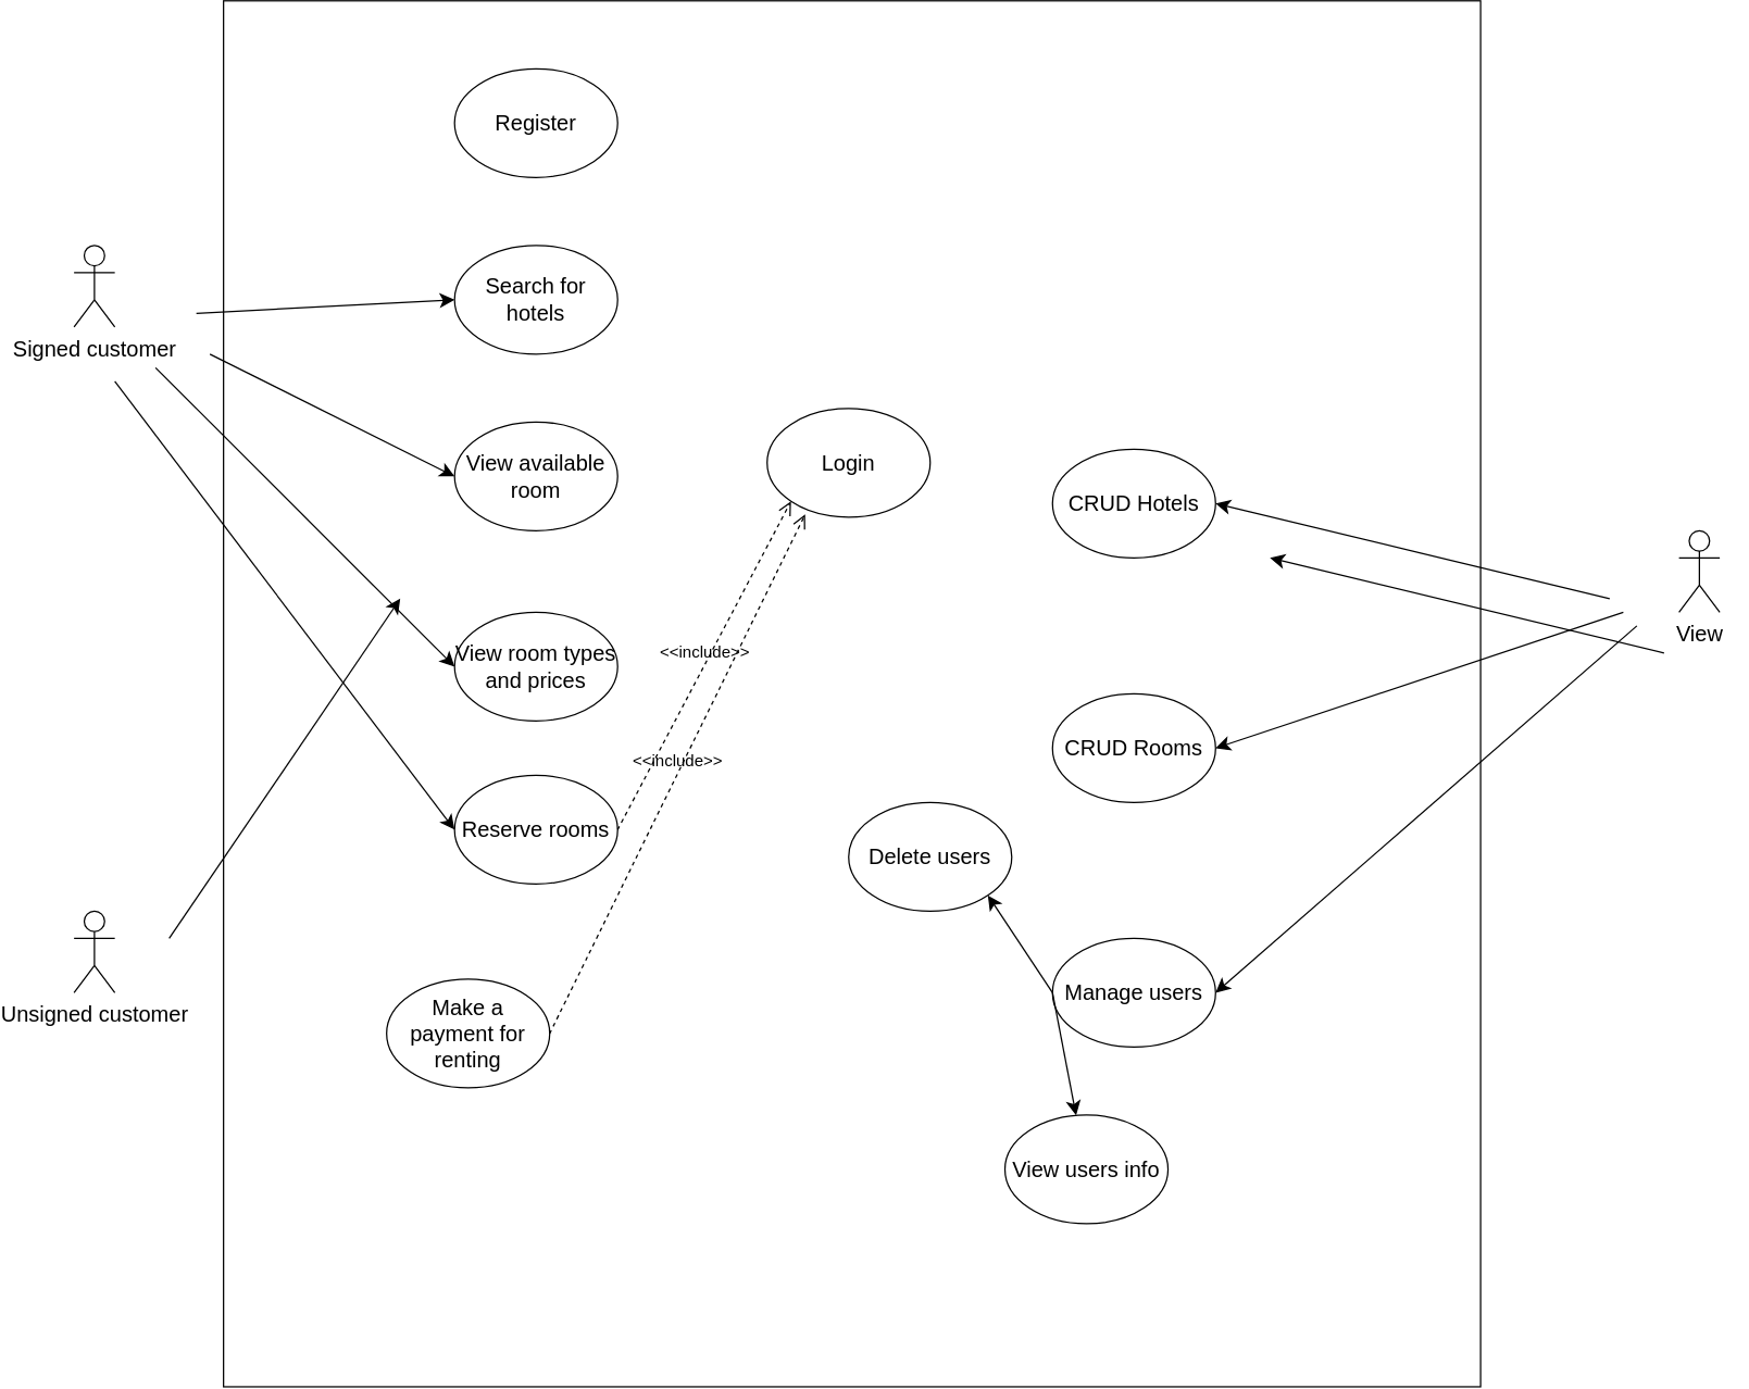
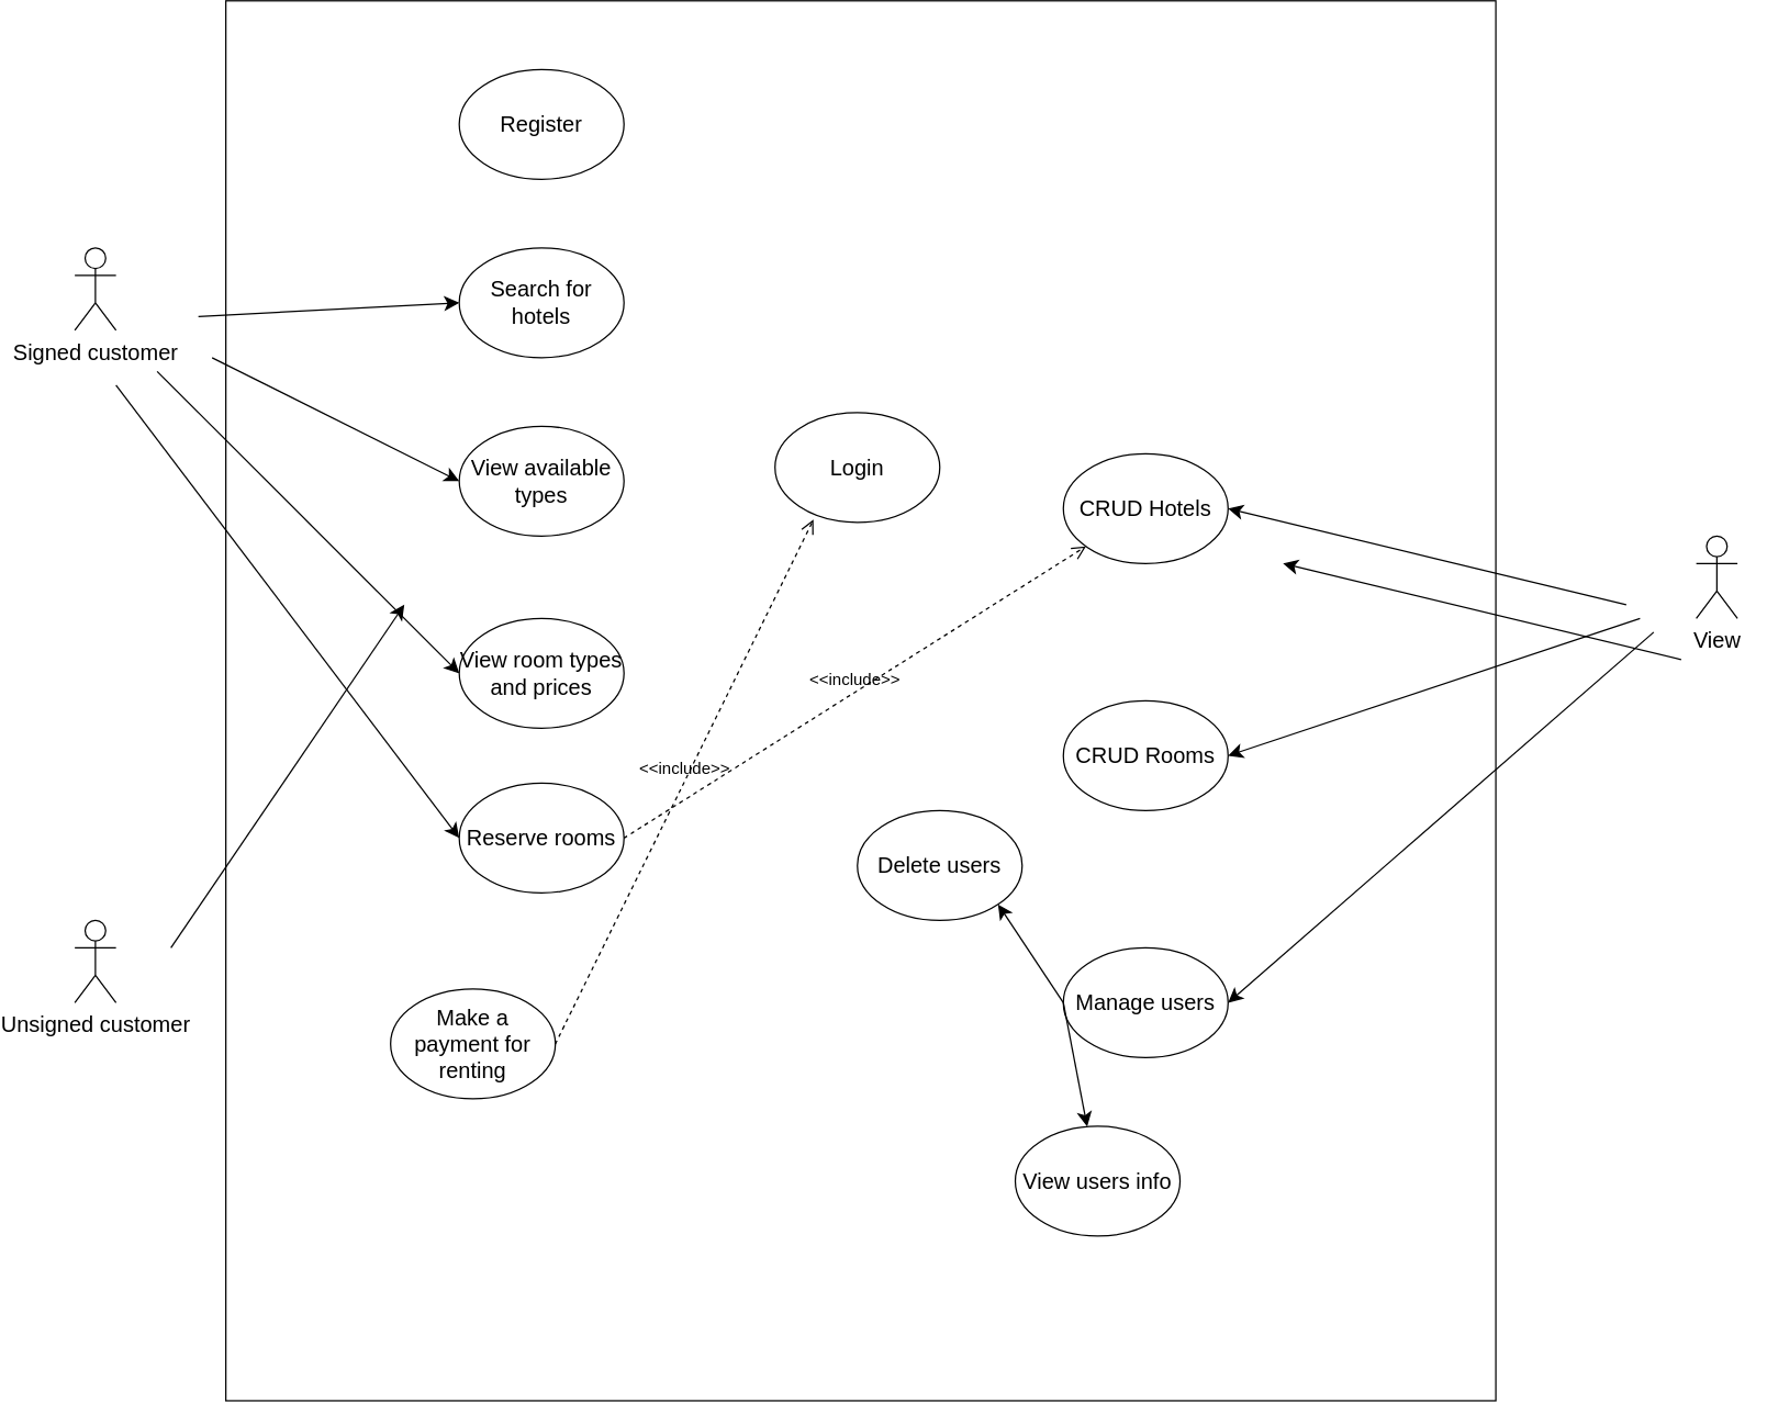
  <mxCell id="0" />
  <mxCell id="1" parent="0" />
  <mxCell id="2" value="" style="rounded=0;whiteSpace=wrap;html=1;fontSize=16;rotation=90;" parent="1" vertex="1"><mxGeometry x="82.5" y="20.5" width="1020" height="925" as="geometry" /></mxCell>
  <mxCell id="3" value="Signed customer" style="shape=umlActor;verticalLabelPosition=bottom;verticalAlign=top;html=1;outlineConnect=0;fontSize=16;rotation=0;" parent="1" vertex="1"><mxGeometry x="20" y="153" width="30" height="60" as="geometry" /></mxCell>
  <mxCell id="4" value="Unsigned customer" style="shape=umlActor;verticalLabelPosition=bottom;verticalAlign=top;html=1;outlineConnect=0;fontSize=16;rotation=0;" parent="1" vertex="1"><mxGeometry x="20" y="643" width="30" height="60" as="geometry" /></mxCell>
  <mxCell id="5" value="Register" style="ellipse;whiteSpace=wrap;html=1;fontSize=16;" vertex="1" parent="1"><mxGeometry x="300" y="23" width="120" height="80" as="geometry" /></mxCell>
  <mxCell id="6" value="Search for hotels" style="ellipse;whiteSpace=wrap;html=1;fontSize=16;" vertex="1" parent="1"><mxGeometry x="300" y="153" width="120" height="80" as="geometry" /></mxCell>
- <mxCell id="7" value="View available room" style="ellipse;whiteSpace=wrap;html=1;fontSize=16;" vertex="1" parent="1"><mxGeometry x="300" y="283" width="120" height="80" as="geometry" /></mxCell>
+ <mxCell id="7" value="View available types" style="ellipse;whiteSpace=wrap;html=1;fontSize=16;" vertex="1" parent="1"><mxGeometry x="300" y="283" width="120" height="80" as="geometry" /></mxCell>
  <mxCell id="8" value="View room types and prices" style="ellipse;whiteSpace=wrap;html=1;fontSize=16;" vertex="1" parent="1"><mxGeometry x="300" y="423" width="120" height="80" as="geometry" /></mxCell>
  <mxCell id="9" value="Reserve rooms" style="ellipse;whiteSpace=wrap;html=1;fontSize=16;" vertex="1" parent="1"><mxGeometry x="300" y="543" width="120" height="80" as="geometry" /></mxCell>
  <mxCell id="10" value="Make a payment for renting" style="ellipse;whiteSpace=wrap;html=1;fontSize=16;" vertex="1" parent="1"><mxGeometry x="250" y="693" width="120" height="80" as="geometry" /></mxCell>
  <mxCell id="11" value="Login" style="ellipse;whiteSpace=wrap;html=1;fontSize=16;" vertex="1" parent="1"><mxGeometry x="530" y="273" width="120" height="80" as="geometry" /></mxCell>
- <mxCell id="12" value="&amp;lt;&amp;lt;include&amp;gt;&amp;gt;" style="html=1;verticalAlign=bottom;labelBackgroundColor=none;endArrow=open;endFill=0;dashed=1;rounded=0;fontSize=12;startSize=8;endSize=8;curved=1;exitX=1;exitY=0.5;exitDx=0;exitDy=0;entryX=0;entryY=1;entryDx=0;entryDy=0;" edge="1" parent="1" source="9" target="11"><mxGeometry width="160" relative="1" as="geometry"><mxPoint x="480" y="363" as="sourcePoint" /><mxPoint x="640" y="363" as="targetPoint" /></mxGeometry></mxCell>
+ <mxCell id="12" value="&amp;lt;&amp;lt;include&amp;gt;&amp;gt;" style="html=1;verticalAlign=bottom;labelBackgroundColor=none;endArrow=open;endFill=0;dashed=1;rounded=0;fontSize=12;startSize=8;endSize=8;curved=1;exitX=1;exitY=0.5;exitDx=0;exitDy=0;" edge="1" parent="1" source="9" target="18"><mxGeometry width="160" relative="1" as="geometry"><mxPoint x="480" y="363" as="sourcePoint" /><mxPoint x="640" y="363" as="targetPoint" /></mxGeometry></mxCell>
  <mxCell id="13" value="" style="endArrow=classic;html=1;rounded=0;fontSize=12;startSize=8;endSize=8;curved=1;entryX=0;entryY=0.5;entryDx=0;entryDy=0;" edge="1" parent="1" target="6"><mxGeometry width="50" height="50" relative="1" as="geometry"><mxPoint x="110" y="203" as="sourcePoint" /><mxPoint x="620" y="413" as="targetPoint" /></mxGeometry></mxCell>
  <mxCell id="14" value="" style="endArrow=classic;html=1;rounded=0;fontSize=12;startSize=8;endSize=8;curved=1;entryX=0;entryY=0.5;entryDx=0;entryDy=0;" edge="1" parent="1" target="7"><mxGeometry width="50" height="50" relative="1" as="geometry"><mxPoint x="120" y="233" as="sourcePoint" /><mxPoint x="310" y="203" as="targetPoint" /></mxGeometry></mxCell>
  <mxCell id="15" value="" style="endArrow=classic;html=1;rounded=0;fontSize=12;startSize=8;endSize=8;curved=1;entryX=0;entryY=0.5;entryDx=0;entryDy=0;" edge="1" parent="1" target="8"><mxGeometry width="50" height="50" relative="1" as="geometry"><mxPoint x="80" y="243" as="sourcePoint" /><mxPoint x="320" y="213" as="targetPoint" /></mxGeometry></mxCell>
  <mxCell id="16" value="" style="endArrow=classic;html=1;rounded=0;fontSize=12;startSize=8;endSize=8;curved=1;entryX=0;entryY=0.5;entryDx=0;entryDy=0;" edge="1" parent="1" target="9"><mxGeometry width="50" height="50" relative="1" as="geometry"><mxPoint x="50" y="253" as="sourcePoint" /><mxPoint x="330" y="223" as="targetPoint" /></mxGeometry></mxCell>
  <mxCell id="17" value="&amp;lt;&amp;lt;include&amp;gt;&amp;gt;" style="html=1;verticalAlign=bottom;labelBackgroundColor=none;endArrow=open;endFill=0;dashed=1;rounded=0;fontSize=12;startSize=8;endSize=8;curved=1;exitX=1;exitY=0.5;exitDx=0;exitDy=0;entryX=0;entryY=1;entryDx=0;entryDy=0;" edge="1" parent="1" source="10"><mxGeometry width="160" relative="1" as="geometry"><mxPoint x="430" y="593" as="sourcePoint" /><mxPoint x="558" y="351" as="targetPoint" /></mxGeometry></mxCell>
  <mxCell id="18" value="CRUD Hotels" style="ellipse;whiteSpace=wrap;html=1;fontSize=16;" vertex="1" parent="1"><mxGeometry x="740" y="303" width="120" height="80" as="geometry" /></mxCell>
  <mxCell id="19" value="CRUD Rooms" style="ellipse;whiteSpace=wrap;html=1;fontSize=16;" vertex="1" parent="1"><mxGeometry x="740" y="483" width="120" height="80" as="geometry" /></mxCell>
  <mxCell id="20" value="Manage users" style="ellipse;whiteSpace=wrap;html=1;fontSize=16;" vertex="1" parent="1"><mxGeometry x="740" y="663" width="120" height="80" as="geometry" /></mxCell>
  <mxCell id="21" value="View users info" style="ellipse;whiteSpace=wrap;html=1;fontSize=16;" vertex="1" parent="1"><mxGeometry x="705" y="793" width="120" height="80" as="geometry" /></mxCell>
  <mxCell id="22" value="Delete users" style="ellipse;whiteSpace=wrap;html=1;fontSize=16;" vertex="1" parent="1"><mxGeometry x="590" y="563" width="120" height="80" as="geometry" /></mxCell>
  <mxCell id="23" value="" style="endArrow=classic;html=1;rounded=0;fontSize=12;startSize=8;endSize=8;curved=1;exitX=0;exitY=0.5;exitDx=0;exitDy=0;entryX=1;entryY=1;entryDx=0;entryDy=0;" edge="1" parent="1" source="20" target="22"><mxGeometry width="50" height="50" relative="1" as="geometry"><mxPoint x="740" y="623" as="sourcePoint" /><mxPoint x="790" y="573" as="targetPoint" /></mxGeometry></mxCell>
  <mxCell id="24" value="" style="endArrow=classic;html=1;rounded=0;fontSize=12;startSize=8;endSize=8;curved=1;" edge="1" parent="1" target="21"><mxGeometry width="50" height="50" relative="1" as="geometry"><mxPoint x="740" y="703" as="sourcePoint" /><mxPoint x="702" y="641" as="targetPoint" /></mxGeometry></mxCell>
  <mxCell id="25" value="View" style="shape=umlActor;verticalLabelPosition=bottom;verticalAlign=top;html=1;outlineConnect=0;fontSize=16;" vertex="1" parent="1"><mxGeometry x="1201" y="363" width="30" height="60" as="geometry" /></mxCell>
  <mxCell id="26" value="" style="endArrow=classic;html=1;rounded=0;fontSize=12;startSize=8;endSize=8;curved=1;entryX=1;entryY=0.5;entryDx=0;entryDy=0;" edge="1" parent="1" target="18"><mxGeometry width="50" height="50" relative="1" as="geometry"><mxPoint x="1150" y="413" as="sourcePoint" /><mxPoint x="910" y="423" as="targetPoint" /></mxGeometry></mxCell>
  <mxCell id="27" value="" style="endArrow=classic;html=1;rounded=0;fontSize=12;startSize=8;endSize=8;curved=1;entryX=1;entryY=0.5;entryDx=0;entryDy=0;" edge="1" parent="1" target="19"><mxGeometry width="50" height="50" relative="1" as="geometry"><mxPoint x="1160" y="423" as="sourcePoint" /><mxPoint x="870" y="353" as="targetPoint" /></mxGeometry></mxCell>
  <mxCell id="28" value="" style="endArrow=classic;html=1;rounded=0;fontSize=12;startSize=8;endSize=8;curved=1;entryX=1;entryY=0.5;entryDx=0;entryDy=0;" edge="1" parent="1" target="20"><mxGeometry width="50" height="50" relative="1" as="geometry"><mxPoint x="1170" y="433" as="sourcePoint" /><mxPoint x="880" y="363" as="targetPoint" /></mxGeometry></mxCell>
  <mxCell id="29" value="" style="endArrow=classic;html=1;rounded=0;fontSize=12;startSize=8;endSize=8;curved=1;" edge="1" parent="1"><mxGeometry width="50" height="50" relative="1" as="geometry"><mxPoint x="90" y="663" as="sourcePoint" /><mxPoint x="260" y="413" as="targetPoint" /></mxGeometry></mxCell>
  <mxCell id="30" value="" style="endArrow=classic;html=1;rounded=0;fontSize=12;startSize=8;endSize=8;curved=1;entryX=1;entryY=0.5;entryDx=0;entryDy=0;" edge="1" parent="1"><mxGeometry width="50" height="50" relative="1" as="geometry"><mxPoint x="1190" y="453" as="sourcePoint" /><mxPoint x="900" y="383" as="targetPoint" /></mxGeometry></mxCell>
